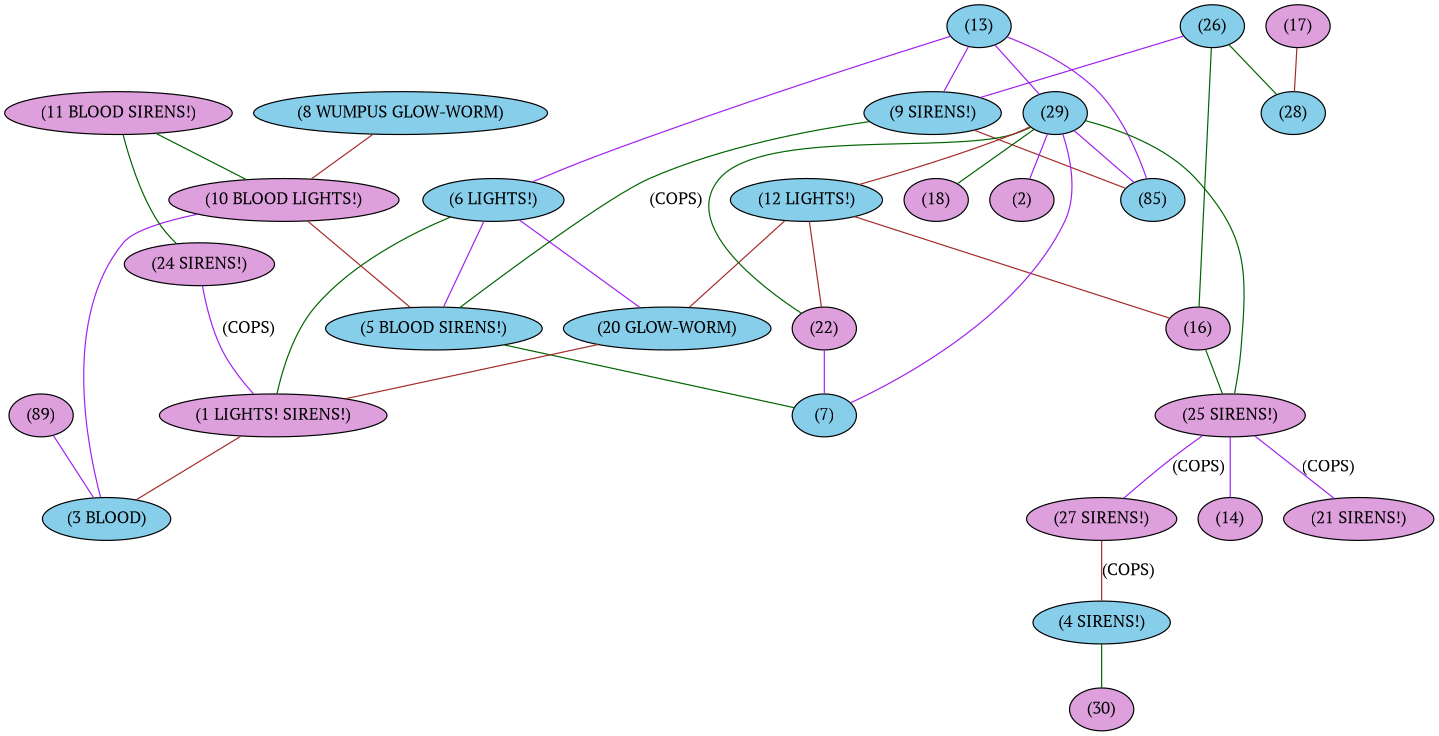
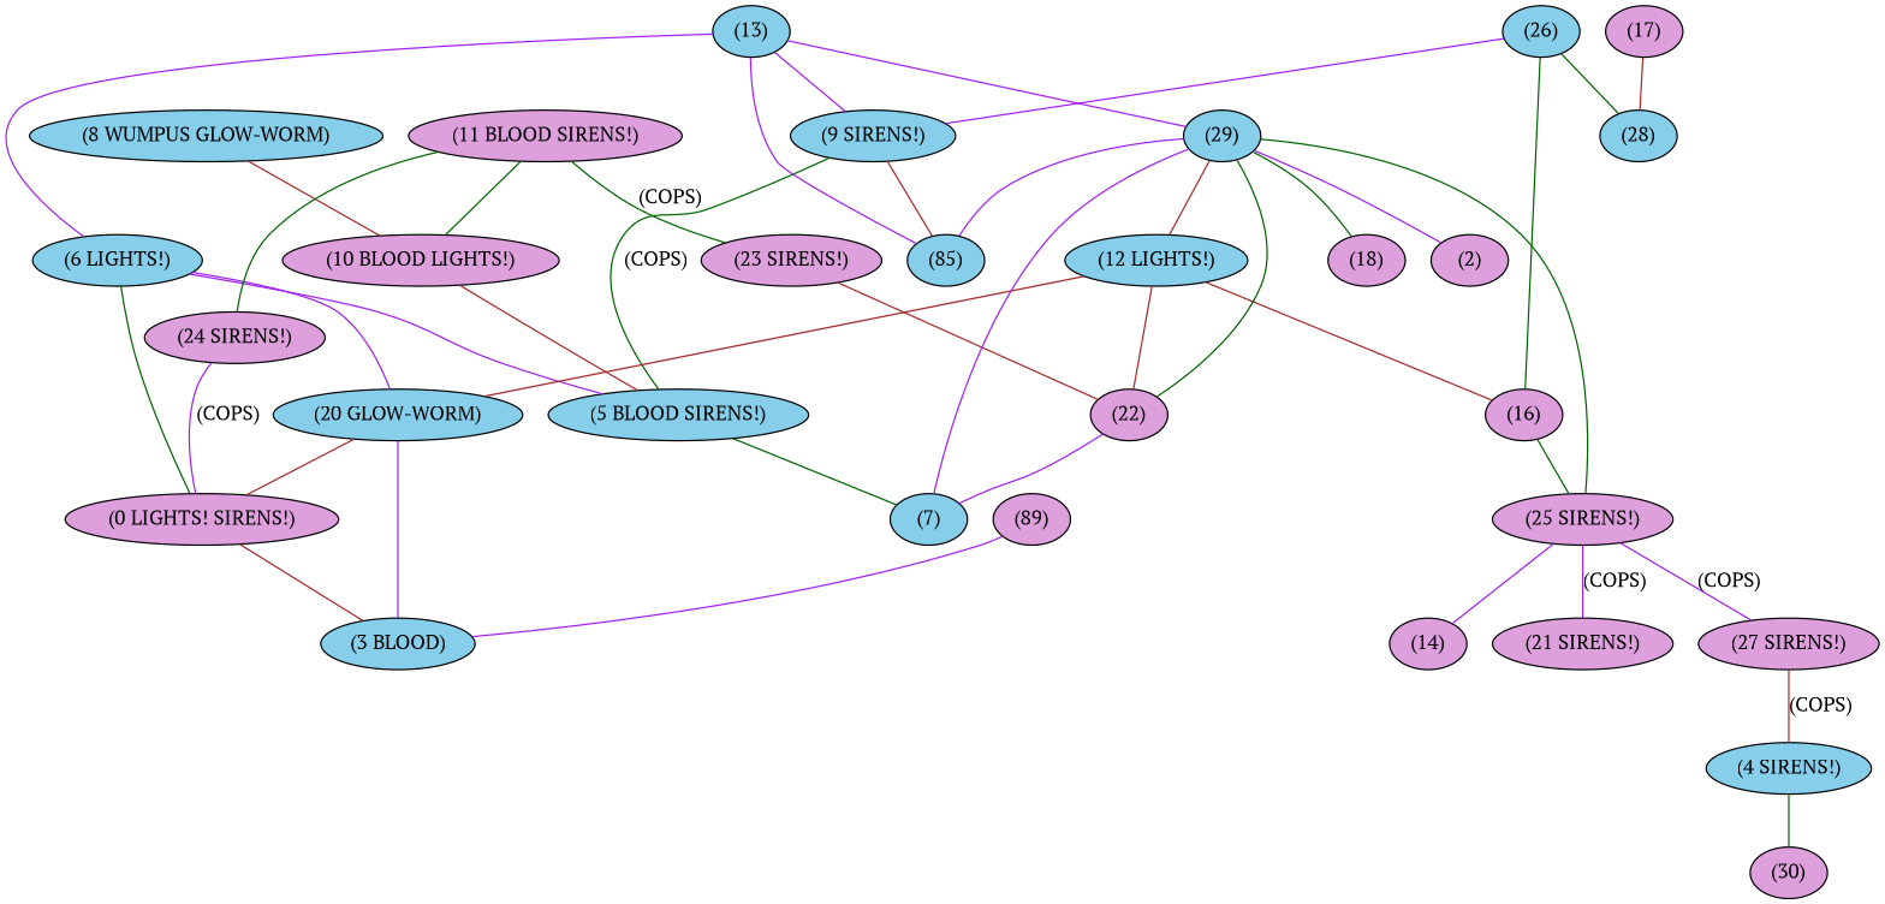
  graph {
    fontname="PT Serif"
    node [fillcolor=plum fontname="PT Serif" style=filled]
    edge [color=purple fontname="PT Serif"]
-   n1 [label="(1 LIGHTS! SIRENS!)"]
+   n1 [label="(0 LIGHTS! SIRENS!)"]
    n2 [fillcolor=skyblue label="(3 BLOOD)"]
    n3 [label="(2)"]
    n4 [fillcolor=skyblue label="(4 SIRENS!)"]
    n5 [label="(30)"]
    n6 [fillcolor=skyblue label="(5 BLOOD SIRENS!)"]
    n7 [fillcolor=skyblue label="(7)"]
    n8 [fillcolor=skyblue label="(6 LIGHTS!)"]
    n9 [fillcolor=skyblue label="(20 GLOW-WORM)"]
    n10 [fillcolor=skyblue label="(8 WUMPUS GLOW-WORM)"]
    n11 [label="(10 BLOOD LIGHTS!)"]
    n12 [fillcolor=skyblue label="(9 SIRENS!)"]
    n13 [fillcolor=skyblue label="(85)"]
    n14 [label="(11 BLOOD SIRENS!)"]
+   n15 [label="(23 SIRENS!)"]
    n16 [label="(24 SIRENS!)"]
    n17 [label="(22)"]
    n18 [fillcolor=skyblue label="(12 LIGHTS!)"]
    n19 [label="(16)"]
    n20 [label="(25 SIRENS!)"]
    n21 [fillcolor=skyblue label="(13)"]
    n22 [fillcolor=skyblue label="(29)"]
    n23 [label="(18)"]
    n24 [label="(14)"]
    n25 [label="(21 SIRENS!)"]
    n26 [label="(27 SIRENS!)"]
    n27 [label="(17)"]
    n28 [fillcolor=skyblue label="(28)"]
    n29 [label="(89)"]
    n30 [fillcolor=skyblue label="(26)"]
    n1 -- n2 [color=brown]
    n4 -- n5 [color=darkgreen]
    n6 -- n7 [color=darkgreen]
    n8 -- n1 [color=darkgreen]
    n8 -- n6
    n8 -- n9
    n9 -- n1 [color=brown]
    n10 -- n11 [color=brown]
-   n11 -- n2
+   n9 -- n2
    n11 -- n6 [color=brown]
    n12 -- n6 [color=darkgreen label="(COPS)"]
    n12 -- n13 [color=brown]
    n14 -- n11 [color=darkgreen]
+   n14 -- n15 [color=darkgreen label="(COPS)"]
    n14 -- n16 [color=darkgreen]
+   n15 -- n17 [color=brown]
    n16 -- n1 [label="(COPS)"]
    n17 -- n7
    n18 -- n9 [color=brown]
    n18 -- n17 [color=brown]
    n18 -- n19 [color=brown]
    n19 -- n20 [color=darkgreen]
    n20 -- n24
    n20 -- n25 [label="(COPS)"]
    n20 -- n26 [label="(COPS)"]
    n21 -- n8
    n21 -- n12
    n21 -- n13
    n21 -- n22
    n22 -- n3
    n22 -- n7
    n22 -- n13
    n22 -- n17 [color=darkgreen]
    n22 -- n18 [color=brown]
    n22 -- n20 [color=darkgreen]
    n22 -- n23 [color=darkgreen]
    n26 -- n4 [color=brown label="(COPS)"]
    n27 -- n28 [color=brown]
    n29 -- n2
    n30 -- n12
    n30 -- n19 [color=darkgreen]
    n30 -- n28 [color=darkgreen]
  }
